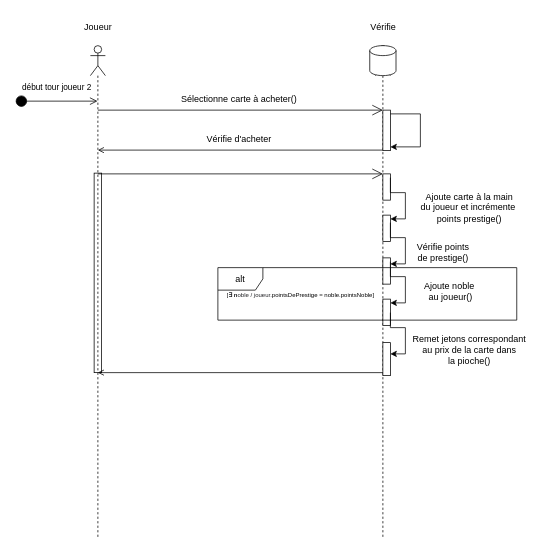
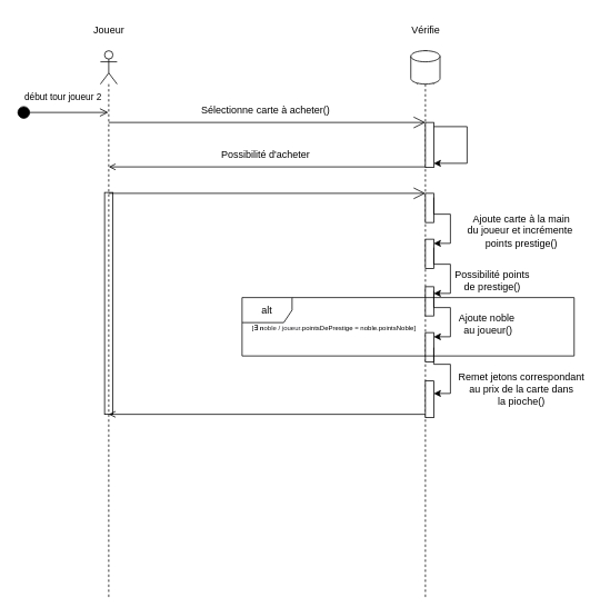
  <mxCell id="0" />
  <mxCell id="1" parent="0" />
  <mxCell id="2" value="début tour joueur 2" style="html=1;verticalAlign=bottom;startArrow=circle;startFill=1;endArrow=open;startSize=6;endSize=8;curved=0;rounded=0;" edge="1" parent="1"><mxGeometry y="10" width="80" relative="1" as="geometry"><mxPoint x="20" y="134" as="sourcePoint" /><mxPoint x="129.5" y="134" as="targetPoint" /><mxPoint as="offset" /></mxGeometry></mxCell>
  <mxCell id="3" value="" style="shape=umlLifeline;perimeter=lifelinePerimeter;whiteSpace=wrap;html=1;container=1;dropTarget=0;collapsible=0;recursiveResize=0;outlineConnect=0;portConstraint=eastwest;newEdgeStyle={&quot;curved&quot;:0,&quot;rounded&quot;:0};participant=umlActor;" vertex="1" parent="1"><mxGeometry x="120" y="60" width="20" height="656" as="geometry" /></mxCell>
  <mxCell id="4" value="" style="html=1;points=[[0,0,0,0,5],[0,1,0,0,-5],[1,0,0,0,5],[1,1,0,0,-5]];perimeter=orthogonalPerimeter;outlineConnect=0;targetShapes=umlLifeline;portConstraint=eastwest;newEdgeStyle={&quot;curved&quot;:0,&quot;rounded&quot;:0};fillColor=none;" vertex="1" parent="3"><mxGeometry x="5" y="170" width="10" height="266" as="geometry" /></mxCell>
  <mxCell id="5" value="Joueur" style="text;html=1;align=center;verticalAlign=middle;resizable=0;points=[];autosize=1;strokeColor=none;fillColor=none;" vertex="1" parent="1"><mxGeometry x="100" y="20" width="60" height="30" as="geometry" /></mxCell>
  <mxCell id="6" value="" style="shape=umlLifeline;perimeter=lifelinePerimeter;whiteSpace=wrap;html=1;container=1;dropTarget=0;collapsible=0;recursiveResize=0;outlineConnect=0;portConstraint=eastwest;newEdgeStyle={&quot;curved&quot;:0,&quot;rounded&quot;:0};participant=umlActor;" vertex="1" parent="1"><mxGeometry x="500" y="60" width="20" height="656" as="geometry" /></mxCell>
  <mxCell id="7" value="" style="html=1;points=[[0,0,0,0,5],[0,1,0,0,-5],[1,0,0,0,5],[1,1,0,0,-5]];perimeter=orthogonalPerimeter;outlineConnect=0;targetShapes=umlLifeline;portConstraint=eastwest;newEdgeStyle={&quot;curved&quot;:0,&quot;rounded&quot;:0};" vertex="1" parent="6"><mxGeometry x="10" y="226" width="10" height="35" as="geometry" /></mxCell>
  <mxCell id="8" value="" style="html=1;points=[[0,0,0,0,5],[0,1,0,0,-5],[1,0,0,0,5],[1,1,0,0,-5]];perimeter=orthogonalPerimeter;outlineConnect=0;targetShapes=umlLifeline;portConstraint=eastwest;newEdgeStyle={&quot;curved&quot;:0,&quot;rounded&quot;:0};" vertex="1" parent="6"><mxGeometry x="10" y="338" width="10" height="35" as="geometry" /></mxCell>
  <mxCell id="9" value="" style="html=1;points=[[0,0,0,0,5],[0,1,0,0,-5],[1,0,0,0,5],[1,1,0,0,-5]];perimeter=orthogonalPerimeter;outlineConnect=0;targetShapes=umlLifeline;portConstraint=eastwest;newEdgeStyle={&quot;curved&quot;:0,&quot;rounded&quot;:0};" vertex="1" parent="6"><mxGeometry x="10" y="283" width="10" height="35" as="geometry" /></mxCell>
  <mxCell id="10" style="edgeStyle=orthogonalEdgeStyle;rounded=0;orthogonalLoop=1;jettySize=auto;html=1;curved=0;exitX=1;exitY=0;exitDx=0;exitDy=5;exitPerimeter=0;entryX=1;entryY=0;entryDx=0;entryDy=5;entryPerimeter=0;" edge="1" parent="6" source="9" target="8"><mxGeometry relative="1" as="geometry"><Array as="points"><mxPoint x="20" y="308" /><mxPoint x="40" y="308" /><mxPoint x="40" y="343" /></Array></mxGeometry></mxCell>
  <mxCell id="11" value="" style="html=1;points=[[0,0,0,0,5],[0,1,0,0,-5],[1,0,0,0,5],[1,1,0,0,-5]];perimeter=orthogonalPerimeter;outlineConnect=0;targetShapes=umlLifeline;portConstraint=eastwest;newEdgeStyle={&quot;curved&quot;:0,&quot;rounded&quot;:0};" vertex="1" parent="6"><mxGeometry x="10" y="396" width="10" height="44" as="geometry" /></mxCell>
  <mxCell id="12" value="Vérifie" style="text;html=1;align=center;verticalAlign=middle;resizable=0;points=[];autosize=1;strokeColor=none;fillColor=none;" vertex="1" parent="1"><mxGeometry x="475" y="20" width="70" height="30" as="geometry" /></mxCell>
  <mxCell id="13" value="" style="strokeWidth=1;html=1;shape=mxgraph.flowchart.database;whiteSpace=wrap;" vertex="1" parent="1"><mxGeometry x="492.5" y="60" width="35" height="40" as="geometry" /></mxCell>
  <mxCell id="14" value="" style="endArrow=open;endFill=1;endSize=12;html=1;rounded=0;" edge="1" parent="1"><mxGeometry width="160" relative="1" as="geometry"><mxPoint x="130" y="146" as="sourcePoint" /><mxPoint x="510" y="146" as="targetPoint" /></mxGeometry></mxCell>
  <mxCell id="15" value="Sélectionne carte à acheter()" style="text;html=1;align=center;verticalAlign=middle;resizable=0;points=[];autosize=1;strokeColor=none;fillColor=none;" vertex="1" parent="1"><mxGeometry x="228" y="116" width="180" height="30" as="geometry" /></mxCell>
  <mxCell id="16" value="" style="endArrow=none;endFill=0;endSize=12;html=1;rounded=0;startArrow=open;startFill=0;" edge="1" parent="1"><mxGeometry width="160" relative="1" as="geometry"><mxPoint x="130" y="199.31" as="sourcePoint" /><mxPoint x="510" y="199.31" as="targetPoint" /></mxGeometry></mxCell>
- <mxCell id="17" value="Vérifie d'acheter" style="text;html=1;align=center;verticalAlign=middle;resizable=0;points=[];autosize=1;strokeColor=none;fillColor=none;" vertex="1" parent="1"><mxGeometry x="253" y="170" width="130" height="30" as="geometry" /></mxCell>
+ <mxCell id="17" value="Possibilité d'acheter" style="text;html=1;align=center;verticalAlign=middle;resizable=0;points=[];autosize=1;strokeColor=none;fillColor=none;" vertex="1" parent="1"><mxGeometry x="253" y="170" width="130" height="30" as="geometry" /></mxCell>
  <mxCell id="18" value="" style="endArrow=open;endFill=1;endSize=12;html=1;rounded=0;" edge="1" parent="1"><mxGeometry width="160" relative="1" as="geometry"><mxPoint x="130" y="231" as="sourcePoint" /><mxPoint x="510" y="231" as="targetPoint" /></mxGeometry></mxCell>
  <mxCell id="19" value="alt" style="shape=umlFrame;whiteSpace=wrap;html=1;pointerEvents=0;" vertex="1" parent="1"><mxGeometry x="290" y="356" width="398.5" height="70" as="geometry" /></mxCell>
  <mxCell id="20" value="" style="endArrow=none;endFill=0;endSize=12;html=1;rounded=0;startArrow=open;startFill=0;" edge="1" parent="1"><mxGeometry width="160" relative="1" as="geometry"><mxPoint x="130" y="496" as="sourcePoint" /><mxPoint x="510" y="496" as="targetPoint" /></mxGeometry></mxCell>
  <mxCell id="21" value="" style="html=1;points=[[0,0,0,0,5],[0,1,0,0,-5],[1,0,0,0,5],[1,1,0,0,-5]];perimeter=orthogonalPerimeter;outlineConnect=0;targetShapes=umlLifeline;portConstraint=eastwest;newEdgeStyle={&quot;curved&quot;:0,&quot;rounded&quot;:0};" vertex="1" parent="1"><mxGeometry x="510" y="146" width="10" height="54" as="geometry" /></mxCell>
  <mxCell id="22" style="edgeStyle=orthogonalEdgeStyle;rounded=0;orthogonalLoop=1;jettySize=auto;html=1;curved=0;exitX=1;exitY=0;exitDx=0;exitDy=5;exitPerimeter=0;entryX=1;entryY=1;entryDx=0;entryDy=-5;entryPerimeter=0;" edge="1" parent="1" source="21" target="21"><mxGeometry relative="1" as="geometry"><Array as="points"><mxPoint x="560" y="151" /><mxPoint x="560" y="195" /></Array></mxGeometry></mxCell>
  <mxCell id="23" value="" style="html=1;points=[[0,0,0,0,5],[0,1,0,0,-5],[1,0,0,0,5],[1,1,0,0,-5]];perimeter=orthogonalPerimeter;outlineConnect=0;targetShapes=umlLifeline;portConstraint=eastwest;newEdgeStyle={&quot;curved&quot;:0,&quot;rounded&quot;:0};" vertex="1" parent="1"><mxGeometry x="510" y="231" width="10" height="35" as="geometry" /></mxCell>
  <mxCell id="24" style="edgeStyle=orthogonalEdgeStyle;rounded=0;orthogonalLoop=1;jettySize=auto;html=1;curved=0;exitX=1;exitY=0;exitDx=0;exitDy=5;exitPerimeter=0;entryX=1;entryY=0;entryDx=0;entryDy=5;entryPerimeter=0;" edge="1" parent="1" source="23" target="7"><mxGeometry relative="1" as="geometry"><Array as="points"><mxPoint x="520" y="256" /><mxPoint x="540" y="256" /><mxPoint x="540" y="291" /></Array></mxGeometry></mxCell>
  <mxCell id="25" value="Ajoute carte à la&amp;nbsp;main &lt;br&gt;du joueur et incrémente&amp;nbsp;&lt;br&gt;points prestige()" style="text;html=1;align=center;verticalAlign=middle;resizable=0;points=[];autosize=1;strokeColor=none;fillColor=none;" vertex="1" parent="1"><mxGeometry x="550" y="246" width="150" height="60" as="geometry" /></mxCell>
  <mxCell id="26" style="edgeStyle=orthogonalEdgeStyle;rounded=0;orthogonalLoop=1;jettySize=auto;html=1;curved=0;exitX=1;exitY=0;exitDx=0;exitDy=5;exitPerimeter=0;entryX=1;entryY=0;entryDx=0;entryDy=5;entryPerimeter=0;" edge="1" parent="1"><mxGeometry relative="1" as="geometry"><Array as="points"><mxPoint x="520" y="316" /><mxPoint x="540" y="316" /><mxPoint x="540" y="351" /></Array><mxPoint x="520" y="296" as="sourcePoint" /><mxPoint x="520" y="351" as="targetPoint" /></mxGeometry></mxCell>
- <mxCell id="27" value="Vérifie points &lt;br&gt;de prestige()" style="text;html=1;align=center;verticalAlign=middle;resizable=0;points=[];autosize=1;strokeColor=none;fillColor=none;" vertex="1" parent="1"><mxGeometry x="545" y="316" width="90" height="40" as="geometry" /></mxCell>
- <mxCell id="28" value="Ajoute noble&amp;nbsp;&lt;br&gt;au joueur()" style="text;html=1;align=center;verticalAlign=middle;resizable=0;points=[];autosize=1;strokeColor=none;fillColor=none;" vertex="1" parent="1"><mxGeometry x="555" y="368" width="90" height="40" as="geometry" /></mxCell>
+ <mxCell id="27" value="Possibilité points &lt;br&gt;de prestige()" style="text;html=1;align=center;verticalAlign=middle;resizable=0;points=[];autosize=1;strokeColor=none;fillColor=none;" vertex="1" parent="1"><mxGeometry x="545" y="316" width="90" height="40" as="geometry" /></mxCell>
+ <mxCell id="28" value="Ajoute noble&amp;nbsp;&lt;br&gt;au joueur()" style="text;html=1;align=center;verticalAlign=middle;resizable=0;points=[];autosize=1;strokeColor=none;fillColor=none;" vertex="1" parent="1"><mxGeometry x="540" y="368" width="90" height="40" as="geometry" /></mxCell>
  <mxCell id="29" value="&lt;font style=&quot;font-size: 8px;&quot;&gt;[&lt;b style=&quot;color: rgb(32, 33, 36); font-family: &amp;quot;Google Sans&amp;quot;, arial, sans-serif; text-align: left; background-color: rgb(255, 255, 255);&quot;&gt;∃ n&lt;/b&gt;&lt;span style=&quot;color: rgb(32, 33, 36); text-align: left; background-color: rgb(255, 255, 255);&quot;&gt;&lt;font style=&quot;&quot;&gt;oble / joueur.&lt;/font&gt;&lt;/span&gt;pointsDePrestige = noble.pointsNoble]&lt;/font&gt;" style="text;html=1;align=center;verticalAlign=middle;resizable=0;points=[];autosize=1;strokeColor=none;fillColor=none;" vertex="1" parent="1"><mxGeometry x="290" y="376" width="220" height="30" as="geometry" /></mxCell>
  <mxCell id="30" style="edgeStyle=orthogonalEdgeStyle;rounded=0;orthogonalLoop=1;jettySize=auto;html=1;curved=0;exitX=1;exitY=0;exitDx=0;exitDy=5;exitPerimeter=0;entryX=1;entryY=0;entryDx=0;entryDy=5;entryPerimeter=0;" edge="1" parent="1"><mxGeometry relative="1" as="geometry"><Array as="points"><mxPoint x="520" y="436" /><mxPoint x="540" y="436" /><mxPoint x="540" y="471" /></Array><mxPoint x="520" y="416" as="sourcePoint" /><mxPoint x="520" y="471" as="targetPoint" /></mxGeometry></mxCell>
  <mxCell id="31" value="Remet jetons correspondant&lt;br&gt;au prix de la carte dans&lt;br&gt;la pioche()" style="text;html=1;align=center;verticalAlign=middle;resizable=0;points=[];autosize=1;strokeColor=none;fillColor=none;" vertex="1" parent="1"><mxGeometry x="540" y="436" width="170" height="60" as="geometry" /></mxCell>
